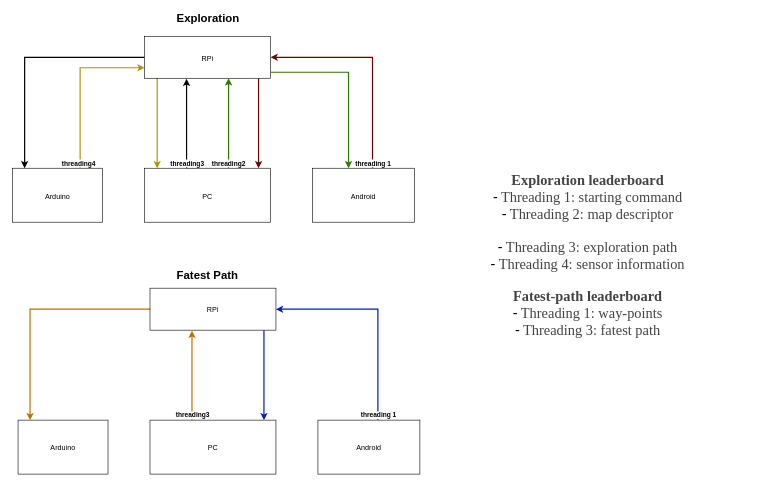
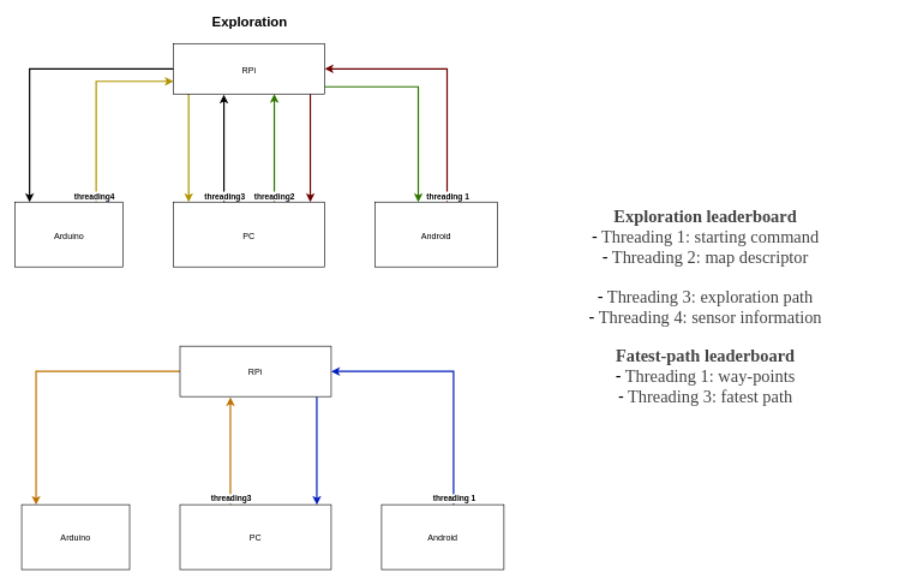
  <mxCell id="0" />
  <mxCell id="1" parent="0" />
  <mxCell id="2" style="edgeStyle=orthogonalEdgeStyle;rounded=0;orthogonalLoop=1;jettySize=auto;html=1;exitX=0.75;exitY=0;exitDx=0;exitDy=0;entryX=0;entryY=0.75;entryDx=0;entryDy=0;spacingTop=3;spacing=6;fillColor=#e3c800;strokeColor=#B09500;strokeWidth=2;" edge="1" parent="1" source="4" target="17"><mxGeometry relative="1" as="geometry" /></mxCell>
  <mxCell id="3" value="&lt;b&gt;threading4&lt;/b&gt;" style="edgeLabel;html=1;align=center;verticalAlign=middle;resizable=0;points=[];spacingTop=3;spacing=6;" vertex="1" connectable="0" parent="2"><mxGeometry x="0.756" y="1" relative="1" as="geometry"><mxPoint x="-77" y="158.5" as="offset" /></mxGeometry></mxCell>
  <mxCell id="4" value="Arduino" style="rounded=0;whiteSpace=wrap;html=1;spacingTop=3;spacing=6;" vertex="1" parent="1"><mxGeometry x="20" y="280" width="150" height="90" as="geometry" /></mxCell>
  <mxCell id="5" style="edgeStyle=orthogonalEdgeStyle;rounded=0;orthogonalLoop=1;jettySize=auto;html=1;entryX=1;entryY=0.5;entryDx=0;entryDy=0;fillColor=#a20025;strokeColor=#6F0000;strokeWidth=2;spacingTop=3;spacing=6;" edge="1" parent="1" source="7" target="17"><mxGeometry relative="1" as="geometry"><Array as="points"><mxPoint x="620" y="95" /></Array></mxGeometry></mxCell>
  <mxCell id="6" value="&lt;b&gt;threading 1&lt;/b&gt;" style="edgeLabel;html=1;align=center;verticalAlign=middle;resizable=0;points=[];spacingTop=3;spacing=6;" vertex="1" connectable="0" parent="5"><mxGeometry x="0.1" relative="1" as="geometry"><mxPoint x="10" y="175" as="offset" /></mxGeometry></mxCell>
  <mxCell id="7" value="Android" style="rounded=0;whiteSpace=wrap;html=1;spacingTop=3;spacing=6;" vertex="1" parent="1"><mxGeometry x="520" y="280" width="170" height="90" as="geometry" /></mxCell>
  <mxCell id="8" style="edgeStyle=orthogonalEdgeStyle;rounded=0;orthogonalLoop=1;jettySize=auto;html=1;exitX=0.417;exitY=0.017;exitDx=0;exitDy=0;exitPerimeter=0;spacingTop=3;spacing=6;strokeWidth=2;" edge="1" parent="1" source="12"><mxGeometry relative="1" as="geometry"><mxPoint x="310" y="131" as="targetPoint" /><Array as="points"><mxPoint x="310" y="282" /><mxPoint x="310" y="131" /></Array></mxGeometry></mxCell>
  <mxCell id="9" value="&lt;b&gt;threading3&lt;/b&gt;" style="edgeLabel;html=1;align=center;verticalAlign=middle;resizable=0;points=[];spacingTop=3;spacing=6;" vertex="1" connectable="0" parent="8"><mxGeometry x="0.263" y="3" relative="1" as="geometry"><mxPoint x="3" y="76.93" as="offset" /></mxGeometry></mxCell>
  <mxCell id="10" style="edgeStyle=orthogonalEdgeStyle;rounded=0;orthogonalLoop=1;jettySize=auto;html=1;spacingTop=3;spacing=6;fillColor=#60a917;strokeColor=#2D7600;strokeWidth=2;" edge="1" parent="1" source="12" target="17"><mxGeometry relative="1" as="geometry"><Array as="points"><mxPoint x="380" y="190" /><mxPoint x="380" y="190" /></Array></mxGeometry></mxCell>
  <mxCell id="11" value="&lt;b&gt;threading2&lt;/b&gt;" style="edgeLabel;html=1;align=center;verticalAlign=middle;resizable=0;points=[];spacingTop=3;spacing=6;" vertex="1" connectable="0" parent="10"><mxGeometry x="-0.025" y="1" relative="1" as="geometry"><mxPoint y="63" as="offset" /></mxGeometry></mxCell>
  <mxCell id="12" value="PC" style="rounded=0;whiteSpace=wrap;html=1;spacingTop=3;spacing=6;" vertex="1" parent="1"><mxGeometry x="240" y="280" width="210" height="90" as="geometry" /></mxCell>
  <mxCell id="13" style="edgeStyle=orthogonalEdgeStyle;rounded=0;orthogonalLoop=1;jettySize=auto;html=1;fillColor=#a20025;strokeColor=#6F0000;strokeWidth=2;spacingTop=3;spacing=6;" edge="1" parent="1" source="17"><mxGeometry relative="1" as="geometry"><mxPoint x="430" y="280" as="targetPoint" /><Array as="points"><mxPoint x="430" y="280" /></Array></mxGeometry></mxCell>
  <mxCell id="14" style="edgeStyle=orthogonalEdgeStyle;rounded=0;orthogonalLoop=1;jettySize=auto;html=1;spacingTop=3;spacing=6;strokeWidth=2;" edge="1" parent="1" source="17" target="4"><mxGeometry relative="1" as="geometry"><Array as="points"><mxPoint x="40" y="95" /></Array></mxGeometry></mxCell>
  <mxCell id="15" style="edgeStyle=orthogonalEdgeStyle;rounded=0;orthogonalLoop=1;jettySize=auto;html=1;exitX=1;exitY=0.857;exitDx=0;exitDy=0;spacingTop=3;spacing=6;fillColor=#60a917;strokeColor=#2D7600;strokeWidth=2;exitPerimeter=0;" edge="1" parent="1" source="17" target="7"><mxGeometry relative="1" as="geometry"><Array as="points"><mxPoint x="580" y="120" /></Array></mxGeometry></mxCell>
  <mxCell id="16" style="edgeStyle=orthogonalEdgeStyle;rounded=0;orthogonalLoop=1;jettySize=auto;html=1;spacingTop=3;spacing=6;fillColor=#e3c800;strokeColor=#B09500;strokeWidth=2;exitX=0.09;exitY=1;exitDx=0;exitDy=0;exitPerimeter=0;" edge="1" parent="1" source="17" target="12"><mxGeometry relative="1" as="geometry"><mxPoint x="292" y="130" as="sourcePoint" /><mxPoint x="261" y="278" as="targetPoint" /><Array as="points"><mxPoint x="261" y="130" /></Array></mxGeometry></mxCell>
  <mxCell id="17" value="RPi" style="rounded=0;whiteSpace=wrap;html=1;spacingTop=3;spacing=6;" vertex="1" parent="1"><mxGeometry x="240" y="60" width="210" height="70" as="geometry" /></mxCell>
  <mxCell id="18" value="Arduino" style="rounded=0;whiteSpace=wrap;html=1;spacingTop=3;spacing=6;" vertex="1" parent="1"><mxGeometry x="29" y="700" width="150" height="90" as="geometry" /></mxCell>
  <mxCell id="19" style="edgeStyle=orthogonalEdgeStyle;rounded=0;orthogonalLoop=1;jettySize=auto;html=1;entryX=1;entryY=0.5;entryDx=0;entryDy=0;fillColor=#0050ef;strokeColor=#001DBC;strokeWidth=2;spacingTop=3;spacing=6;" edge="1" parent="1" source="21" target="27"><mxGeometry relative="1" as="geometry"><Array as="points"><mxPoint x="629" y="515" /></Array></mxGeometry></mxCell>
  <mxCell id="20" value="&lt;b&gt;threading 1&lt;/b&gt;" style="edgeLabel;html=1;align=center;verticalAlign=middle;resizable=0;points=[];spacingTop=3;spacing=6;" vertex="1" connectable="0" parent="19"><mxGeometry x="0.1" relative="1" as="geometry"><mxPoint x="10" y="175" as="offset" /></mxGeometry></mxCell>
  <mxCell id="21" value="Android" style="rounded=0;whiteSpace=wrap;html=1;spacingTop=3;spacing=6;" vertex="1" parent="1"><mxGeometry x="529" y="700" width="170" height="90" as="geometry" /></mxCell>
  <mxCell id="22" style="edgeStyle=orthogonalEdgeStyle;rounded=0;orthogonalLoop=1;jettySize=auto;html=1;exitX=0.417;exitY=0.017;exitDx=0;exitDy=0;exitPerimeter=0;spacingTop=3;spacing=6;fillColor=#f0a30a;strokeColor=#BD7000;strokeWidth=2;" edge="1" parent="1" source="24"><mxGeometry relative="1" as="geometry"><mxPoint x="319" y="551" as="targetPoint" /><Array as="points"><mxPoint x="319" y="702" /><mxPoint x="319" y="551" /></Array></mxGeometry></mxCell>
  <mxCell id="23" value="&lt;b&gt;threading3&lt;/b&gt;" style="edgeLabel;html=1;align=center;verticalAlign=middle;resizable=0;points=[];spacingTop=3;spacing=6;" vertex="1" connectable="0" parent="22"><mxGeometry x="0.263" y="3" relative="1" as="geometry"><mxPoint x="3" y="76.93" as="offset" /></mxGeometry></mxCell>
  <mxCell id="24" value="PC" style="rounded=0;whiteSpace=wrap;html=1;spacingTop=3;spacing=6;" vertex="1" parent="1"><mxGeometry x="249" y="700" width="210" height="90" as="geometry" /></mxCell>
  <mxCell id="25" style="edgeStyle=orthogonalEdgeStyle;rounded=0;orthogonalLoop=1;jettySize=auto;html=1;fillColor=#0050ef;strokeColor=#001DBC;strokeWidth=2;spacingTop=3;spacing=6;" edge="1" parent="1" source="27"><mxGeometry relative="1" as="geometry"><mxPoint x="439" y="700" as="targetPoint" /><Array as="points"><mxPoint x="439" y="700" /></Array></mxGeometry></mxCell>
  <mxCell id="26" style="edgeStyle=orthogonalEdgeStyle;rounded=0;orthogonalLoop=1;jettySize=auto;html=1;spacingTop=3;spacing=6;fillColor=#f0a30a;strokeColor=#BD7000;strokeWidth=2;" edge="1" parent="1" source="27" target="18"><mxGeometry relative="1" as="geometry"><Array as="points"><mxPoint x="49" y="515" /></Array></mxGeometry></mxCell>
  <mxCell id="27" value="RPi" style="rounded=0;whiteSpace=wrap;html=1;spacingTop=3;spacing=6;" vertex="1" parent="1"><mxGeometry x="249" y="480" width="210" height="70" as="geometry" /></mxCell>
  <mxCell id="28" value="&lt;font style=&quot;font-size: 19px&quot;&gt;&lt;b&gt;Exploration&lt;/b&gt;&lt;/font&gt;" style="text;html=1;strokeColor=none;fillColor=none;align=center;verticalAlign=middle;whiteSpace=wrap;rounded=0;" vertex="1" parent="1"><mxGeometry x="326" y="20" width="40" height="20" as="geometry" /></mxCell>
- <mxCell id="29" value="&lt;font style=&quot;font-size: 19px&quot;&gt;&lt;b&gt;Fatest Path&lt;/b&gt;&lt;/font&gt;" style="text;html=1;strokeColor=none;fillColor=none;align=center;verticalAlign=middle;whiteSpace=wrap;rounded=0;" vertex="1" parent="1"><mxGeometry x="270" y="450" width="150" height="20" as="geometry" /></mxCell>
  <mxCell id="30" value="&lt;p class=&quot;p1&quot; style=&quot;margin: 0px ; font-stretch: normal ; line-height: normal ; font-family: &amp;#34;avenir&amp;#34; ; color: rgb(67 , 67 , 67) ; font-size: 24px&quot;&gt;&lt;b&gt;&lt;font style=&quot;font-size: 24px&quot;&gt;Exploration leaderboard&lt;/font&gt;&lt;/b&gt;&lt;/p&gt;&lt;p class=&quot;p2&quot; style=&quot;margin: 0px 0px 0px 28px ; text-indent: -28px ; font-stretch: normal ; line-height: normal ; font-family: &amp;#34;avenir&amp;#34; ; color: rgb(67 , 67 , 67) ; font-size: 24px&quot;&gt;&lt;font style=&quot;font-size: 24px&quot;&gt;&lt;span class=&quot;s1&quot; style=&quot;font-stretch: normal ; line-height: normal ; font-family: &amp;#34;helvetica&amp;#34; ; color: rgb(0 , 0 , 0)&quot;&gt;-&lt;/span&gt;&lt;span class=&quot;s2&quot;&gt; &lt;/span&gt;&lt;span class=&quot;s3&quot;&gt;Threading 1: starting command&lt;/span&gt;&lt;/font&gt;&lt;/p&gt;&lt;p class=&quot;p2&quot; style=&quot;margin: 0px 0px 0px 28px ; text-indent: -28px ; font-stretch: normal ; line-height: normal ; font-family: &amp;#34;avenir&amp;#34; ; color: rgb(67 , 67 , 67) ; font-size: 24px&quot;&gt;&lt;font style=&quot;font-size: 24px&quot;&gt;&lt;span class=&quot;s4&quot; style=&quot;font-stretch: normal ; line-height: normal ; font-family: &amp;#34;helvetica&amp;#34; ; color: rgb(0 , 0 , 0)&quot;&gt;-&lt;/span&gt; &lt;span class=&quot;s3&quot;&gt;Threading 2: map descriptor&lt;/span&gt;&lt;/font&gt;&lt;/p&gt;&lt;p class=&quot;p3&quot; style=&quot;margin: 0px ; font-stretch: normal ; line-height: normal ; font-family: &amp;#34;avenir&amp;#34; ; color: rgb(67 , 67 , 67) ; min-height: 18px ; font-size: 24px&quot;&gt;&lt;font style=&quot;font-size: 24px&quot;&gt;&lt;br&gt;&lt;/font&gt;&lt;/p&gt;&lt;p class=&quot;p2&quot; style=&quot;margin: 0px 0px 0px 28px ; text-indent: -28px ; font-stretch: normal ; line-height: normal ; font-family: &amp;#34;avenir&amp;#34; ; color: rgb(67 , 67 , 67) ; font-size: 24px&quot;&gt;&lt;font style=&quot;font-size: 24px&quot;&gt;&lt;span class=&quot;s4&quot; style=&quot;font-stretch: normal ; line-height: normal ; font-family: &amp;#34;helvetica&amp;#34; ; color: rgb(0 , 0 , 0)&quot;&gt;-&lt;/span&gt; &lt;span class=&quot;s3&quot;&gt;Threading 3: exploration path&lt;/span&gt;&lt;/font&gt;&lt;/p&gt;&lt;p class=&quot;p2&quot; style=&quot;margin: 0px 0px 0px 28px ; text-indent: -28px ; font-stretch: normal ; line-height: normal ; font-family: &amp;#34;avenir&amp;#34; ; color: rgb(67 , 67 , 67) ; font-size: 24px&quot;&gt;&lt;font style=&quot;font-size: 24px&quot;&gt;&lt;span class=&quot;s4&quot; style=&quot;font-stretch: normal ; line-height: normal ; font-family: &amp;#34;helvetica&amp;#34; ; color: rgb(0 , 0 , 0)&quot;&gt;-&lt;/span&gt; &lt;span class=&quot;s3&quot;&gt;Threading 4: sensor information&lt;/span&gt;&lt;/font&gt;&lt;/p&gt;&lt;p class=&quot;p3&quot; style=&quot;margin: 0px ; font-stretch: normal ; line-height: normal ; font-family: &amp;#34;avenir&amp;#34; ; color: rgb(67 , 67 , 67) ; min-height: 18px ; font-size: 24px&quot;&gt;&lt;font style=&quot;font-size: 24px&quot;&gt;&lt;br&gt;&lt;/font&gt;&lt;/p&gt;&lt;p class=&quot;p4&quot; style=&quot;margin: 0px ; font-stretch: normal ; line-height: normal ; font-family: &amp;#34;avenir&amp;#34; ; color: rgb(67 , 67 , 67) ; font-size: 24px&quot;&gt;&lt;b&gt;&lt;font style=&quot;font-size: 24px&quot;&gt;Fatest-path leaderboard&lt;/font&gt;&lt;/b&gt;&lt;/p&gt;&lt;p class=&quot;p2&quot; style=&quot;margin: 0px 0px 0px 28px ; text-indent: -28px ; font-stretch: normal ; line-height: normal ; font-family: &amp;#34;avenir&amp;#34; ; color: rgb(67 , 67 , 67) ; font-size: 24px&quot;&gt;&lt;font style=&quot;font-size: 24px&quot;&gt;&lt;span class=&quot;s4&quot; style=&quot;font-stretch: normal ; line-height: normal ; font-family: &amp;#34;helvetica&amp;#34; ; color: rgb(0 , 0 , 0)&quot;&gt;-&lt;/span&gt; &lt;span class=&quot;s3&quot;&gt;Threading 1: way-points&lt;/span&gt;&lt;/font&gt;&lt;/p&gt;&lt;p class=&quot;p2&quot; style=&quot;margin: 0px 0px 0px 28px ; text-indent: -28px ; font-stretch: normal ; line-height: normal ; font-family: &amp;#34;avenir&amp;#34; ; color: rgb(67 , 67 , 67) ; font-size: 24px&quot;&gt;&lt;font style=&quot;font-size: 24px&quot;&gt;&lt;span class=&quot;s4&quot; style=&quot;font-stretch: normal ; line-height: normal ; font-family: &amp;#34;helvetica&amp;#34; ; color: rgb(0 , 0 , 0)&quot;&gt;-&lt;/span&gt; &lt;span class=&quot;s3&quot;&gt;Threading 3: fatest path&lt;/span&gt;&lt;/font&gt;&lt;/p&gt;" style="text;html=1;strokeColor=none;fillColor=none;align=center;verticalAlign=middle;whiteSpace=wrap;rounded=0;" vertex="1" parent="1"><mxGeometry x="699" y="370" width="560" height="110" as="geometry" /></mxCell>
